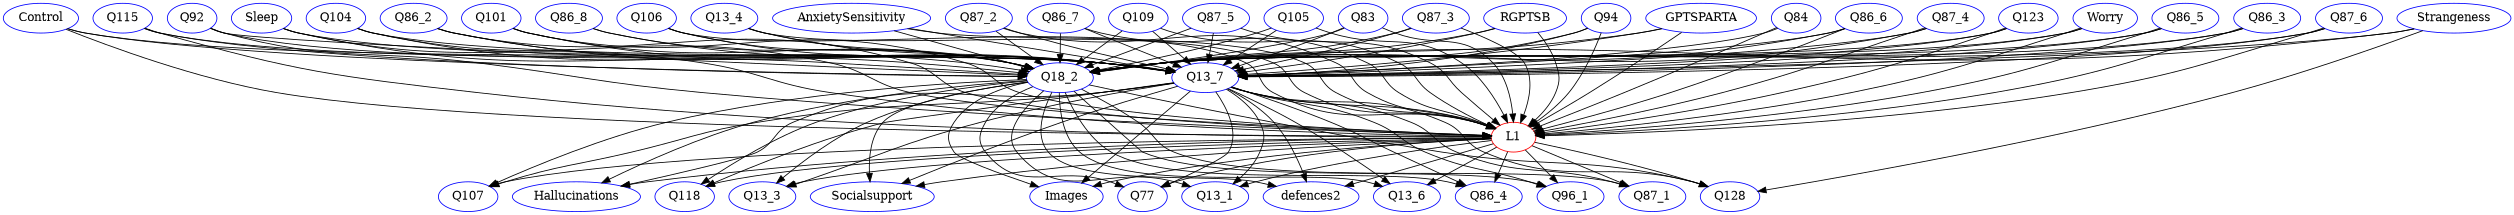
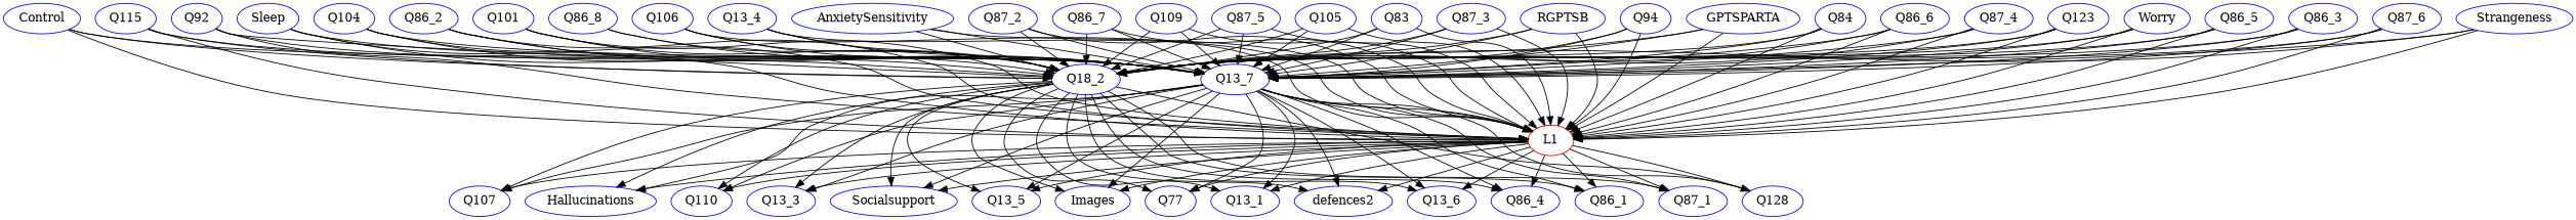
  digraph {
    node [color=blue]
    edge [color=black]
    Q87_6
    Q13_7
    n3 [label=Q18_2]
    L1 [color=red]
    Q13_1
-   Q86_1 [label=Q96_1]
+   Q86_1
    Images
    Q87_4
    n9 [label=Q123]
    Q86_2
    Worry
    Q86_5
    Q13_4
    Q87_1
    Strangeness
    Q107
    Hallucinations
-   Q110 [label=Q118]
+   Q110
    Q13_3
    n20 [label=Q128]
    defences2
    Q13_6
    Socialsupport
+   Q13_5
    Q77
    Q86_4
    Q86_3
    Control
    Q115
    Q92
    Sleep
    Q86_8
    Q104
    Q101
    Q106
    AnxietySensitivity
    Q87_2
    Q86_7
    Q109
    Q87_5
    Q105
    Q83
    Q87_3
    RGPTSB
    Q94
    GPTSPARTA
    Q84
    Q86_6
    subgraph sub_1 {
    }
    subgraph sub_2 {
      Q87_6
      Q13_7
      n3
      L1
      Q13_1
      Q86_1
      Images
      Q87_4
      n9
      Q86_2
      Worry
      Q86_5
      Q13_4
      Q87_1
      Strangeness
      Q107
      Hallucinations
      Q110
      Q13_3
      n20
      defences2
      Q13_6
      Socialsupport
+     Q13_5
      Q77
      Q86_4
      Q86_3
      Control
      Q115
      Q92
      Sleep
      Q86_8
      Q104
      Q101
      Q106
      AnxietySensitivity
      Q87_2
      Q86_7
      Q109
      Q87_5
      Q105
      Q83
      Q87_3
      RGPTSB
      Q94
      GPTSPARTA
      Q84
      Q86_6
    }
    Q87_6 -> Q13_7
    Q87_6 -> n3
    Q87_6 -> L1
    Q13_7 -> L1
    Q13_7 -> Q13_1
    Q13_7 -> Q86_1
    Q13_7 -> Images
    Q13_7 -> Q87_1
    Q13_7 -> Q107
    Q13_7 -> Hallucinations
    Q13_7 -> Q110
    Q13_7 -> Q13_3
    Q13_7 -> n20
    Q13_7 -> defences2
    Q13_7 -> Q13_6
    Q13_7 -> Socialsupport
+   Q13_7 -> Q13_5
    Q13_7 -> Q77
    Q13_7 -> Q86_4
    n3 -> Q13_1
    n3 -> Q86_1
    n3 -> Images
    n3 -> Q87_1
    n3 -> Q107
    n3 -> Hallucinations
    n3 -> Q110
    n3 -> Q13_3
    n3 -> n20
    n3 -> defences2
    n3 -> Q13_6
    n3 -> Socialsupport
+   n3 -> Q13_5
    n3 -> Q77
    n3 -> Q86_4
    L1 -> Q13_1
    L1 -> Q86_1
    L1 -> Images
    L1 -> Q87_1
    L1 -> Q107
    L1 -> Hallucinations
    L1 -> Q110
    L1 -> Q13_3
    L1 -> n20
    L1 -> defences2
    L1 -> Q13_6
    L1 -> Socialsupport
+   L1 -> Q13_5
    L1 -> Q77
    L1 -> Q86_4
    Q87_4 -> Q13_7
    Q87_4 -> n3
    Q87_4 -> L1
    n9 -> Q13_7
    n9 -> n3
    n9 -> L1
    Q86_2 -> Q13_7
    Q86_2 -> n3
    Q86_2 -> L1
    Worry -> Q13_7
    Worry -> n3
    Worry -> L1
    Q86_5 -> Q13_7
    Q86_5 -> n3
    Q86_5 -> L1
    Q13_4 -> Q13_7
    Q13_4 -> n3
    Q13_4 -> L1
    Strangeness -> Q13_7
    Strangeness -> n3
-   Strangeness -> n20
+   Strangeness -> L1
    Q86_3 -> Q13_7
    Q86_3 -> n3
    Q86_3 -> L1
    Control -> Q13_7
    Control -> n3
    Control -> L1
    Q115 -> Q13_7
    Q115 -> n3
    Q115 -> L1
    Q92 -> Q13_7
    Q92 -> n3
    Q92 -> L1
    Sleep -> Q13_7
    Sleep -> n3
    Sleep -> L1
    Q86_8 -> Q13_7
    Q86_8 -> n3
    Q104 -> Q13_7
    Q104 -> n3
    Q104 -> L1
    Q101 -> Q13_7
    Q101 -> n3
    Q101 -> L1
    Q106 -> Q13_7
    Q106 -> n3
    Q106 -> L1
    AnxietySensitivity -> Q13_7
    AnxietySensitivity -> n3
    AnxietySensitivity -> L1
    Q87_2 -> Q13_7
    Q87_2 -> n3
    Q87_2 -> L1
    Q86_7 -> Q13_7
    Q86_7 -> n3
    Q86_7 -> L1
    Q109 -> Q13_7
    Q109 -> n3
    Q109 -> L1
    Q87_5 -> Q13_7
    Q87_5 -> n3
    Q87_5 -> L1
    Q105 -> Q13_7
    Q105 -> n3
    Q105 -> L1
    Q83 -> Q13_7
    Q83 -> n3
    Q83 -> L1
    Q87_3 -> Q13_7
    Q87_3 -> n3
    Q87_3 -> L1
    RGPTSB -> Q13_7
    RGPTSB -> n3
    RGPTSB -> L1
    Q94 -> Q13_7
    Q94 -> n3
    Q94 -> L1
    GPTSPARTA -> Q13_7
    GPTSPARTA -> n3
    GPTSPARTA -> L1
    Q84 -> Q13_7
+   Q84 -> n3
    Q84 -> L1
    Q86_6 -> Q13_7
    Q86_6 -> n3
    Q86_6 -> L1
  }
